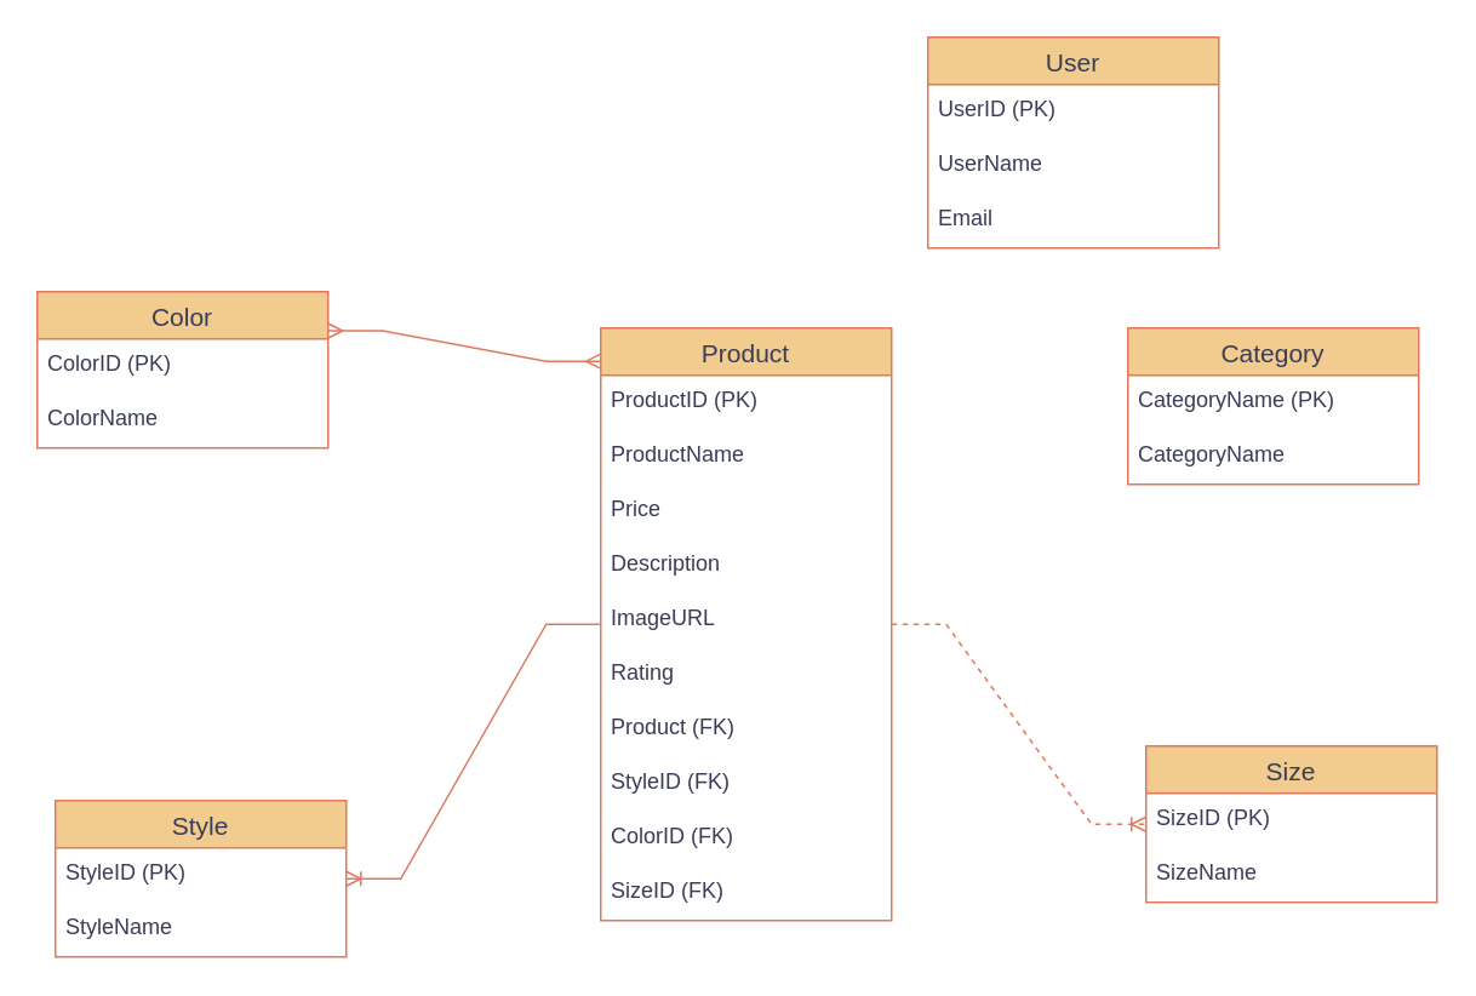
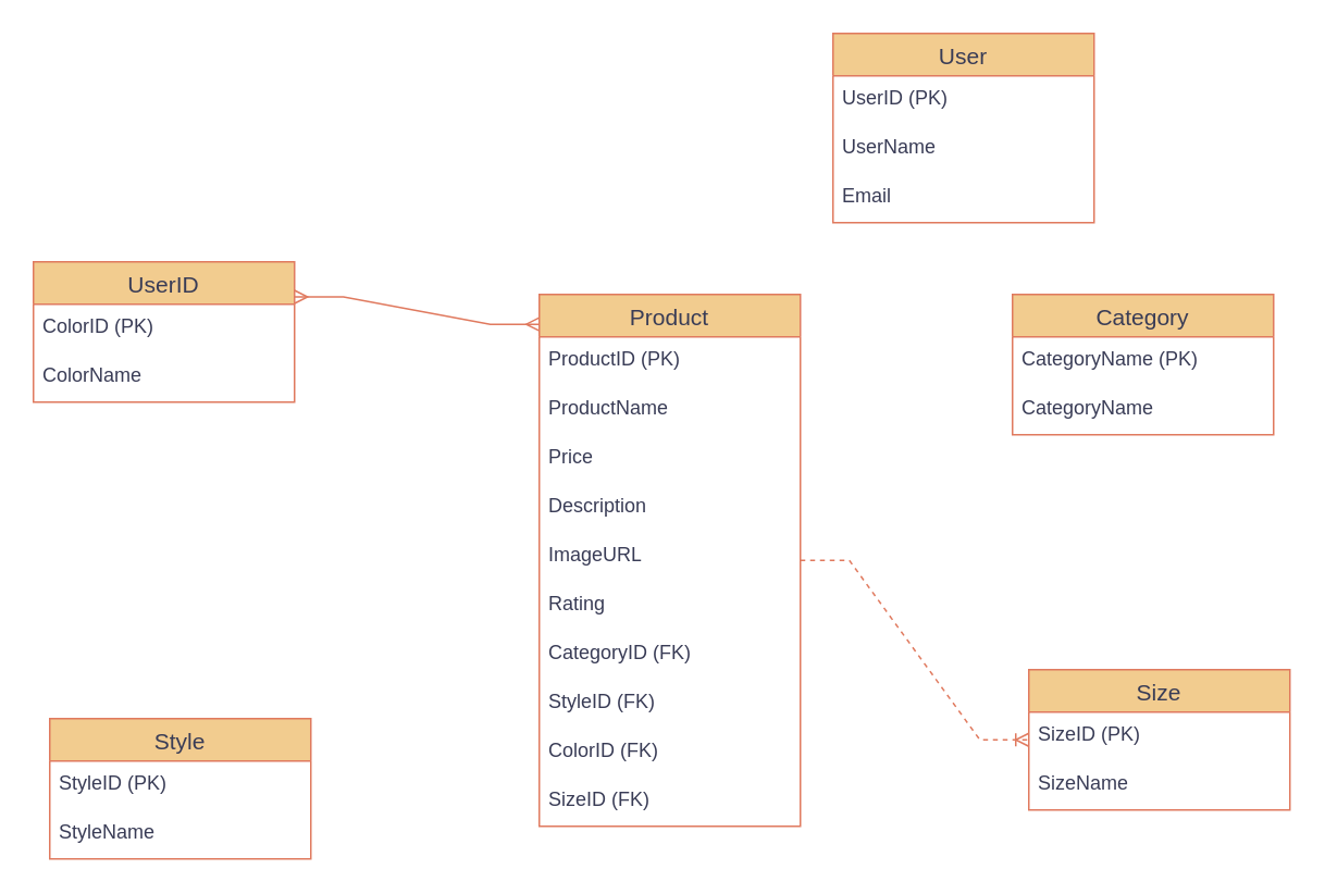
  <mxCell id="0" />
  <mxCell id="1" parent="0" />
- <mxCell id="2" style="edgeStyle=entityRelationEdgeStyle;rounded=0;orthogonalLoop=1;jettySize=auto;html=1;endArrow=ERoneToMany;endFill=0;labelBackgroundColor=none;strokeColor=#E07A5F;fontColor=default;" edge="1" parent="1" source="4" target="18"><mxGeometry relative="1" as="geometry" /></mxCell>
  <mxCell id="3" style="edgeStyle=entityRelationEdgeStyle;rounded=0;orthogonalLoop=1;jettySize=auto;html=1;endArrow=ERoneToMany;endFill=0;labelBackgroundColor=none;strokeColor=#E07A5F;fontColor=default;dashed=1;" edge="1" parent="1" source="4" target="24"><mxGeometry relative="1" as="geometry" /></mxCell>
  <mxCell id="4" value="Product" style="swimlane;fontStyle=0;childLayout=stackLayout;horizontal=1;startSize=26;horizontalStack=0;resizeParent=1;resizeParentMax=0;resizeLast=0;collapsible=1;marginBottom=0;align=center;fontSize=14;labelBackgroundColor=none;fillColor=#F2CC8F;strokeColor=#E07A5F;fontColor=#393C56;" vertex="1" parent="1"><mxGeometry x="330" y="180" width="160" height="326" as="geometry" /></mxCell>
  <mxCell id="5" value="ProductID (PK)" style="text;strokeColor=none;fillColor=none;spacingLeft=4;spacingRight=4;overflow=hidden;rotatable=0;points=[[0,0.5],[1,0.5]];portConstraint=eastwest;fontSize=12;whiteSpace=wrap;html=1;labelBackgroundColor=none;fontColor=#393C56;" vertex="1" parent="4"><mxGeometry y="26" width="160" height="30" as="geometry" /></mxCell>
  <mxCell id="6" value="ProductName" style="text;strokeColor=none;fillColor=none;spacingLeft=4;spacingRight=4;overflow=hidden;rotatable=0;points=[[0,0.5],[1,0.5]];portConstraint=eastwest;fontSize=12;whiteSpace=wrap;html=1;labelBackgroundColor=none;fontColor=#393C56;" vertex="1" parent="4"><mxGeometry y="56" width="160" height="30" as="geometry" /></mxCell>
  <mxCell id="7" value="Price" style="text;strokeColor=none;fillColor=none;spacingLeft=4;spacingRight=4;overflow=hidden;rotatable=0;points=[[0,0.5],[1,0.5]];portConstraint=eastwest;fontSize=12;whiteSpace=wrap;html=1;labelBackgroundColor=none;fontColor=#393C56;" vertex="1" parent="4"><mxGeometry y="86" width="160" height="30" as="geometry" /></mxCell>
  <mxCell id="8" value="Description" style="text;strokeColor=none;fillColor=none;spacingLeft=4;spacingRight=4;overflow=hidden;rotatable=0;points=[[0,0.5],[1,0.5]];portConstraint=eastwest;fontSize=12;whiteSpace=wrap;html=1;labelBackgroundColor=none;fontColor=#393C56;" vertex="1" parent="4"><mxGeometry y="116" width="160" height="30" as="geometry" /></mxCell>
  <mxCell id="9" value="ImageURL" style="text;strokeColor=none;fillColor=none;spacingLeft=4;spacingRight=4;overflow=hidden;rotatable=0;points=[[0,0.5],[1,0.5]];portConstraint=eastwest;fontSize=12;whiteSpace=wrap;html=1;labelBackgroundColor=none;fontColor=#393C56;" vertex="1" parent="4"><mxGeometry y="146" width="160" height="30" as="geometry" /></mxCell>
  <mxCell id="10" value="Rating" style="text;strokeColor=none;fillColor=none;spacingLeft=4;spacingRight=4;overflow=hidden;rotatable=0;points=[[0,0.5],[1,0.5]];portConstraint=eastwest;fontSize=12;whiteSpace=wrap;html=1;labelBackgroundColor=none;fontColor=#393C56;" vertex="1" parent="4"><mxGeometry y="176" width="160" height="30" as="geometry" /></mxCell>
- <mxCell id="11" value="Product (FK)" style="text;strokeColor=none;fillColor=none;spacingLeft=4;spacingRight=4;overflow=hidden;rotatable=0;points=[[0,0.5],[1,0.5]];portConstraint=eastwest;fontSize=12;whiteSpace=wrap;html=1;labelBackgroundColor=none;fontColor=#393C56;" vertex="1" parent="4"><mxGeometry y="206" width="160" height="30" as="geometry" /></mxCell>
+ <mxCell id="11" value="CategoryID (FK)" style="text;strokeColor=none;fillColor=none;spacingLeft=4;spacingRight=4;overflow=hidden;rotatable=0;points=[[0,0.5],[1,0.5]];portConstraint=eastwest;fontSize=12;whiteSpace=wrap;html=1;labelBackgroundColor=none;fontColor=#393C56;" vertex="1" parent="4"><mxGeometry y="206" width="160" height="30" as="geometry" /></mxCell>
  <mxCell id="12" value="StyleID (FK)" style="text;strokeColor=none;fillColor=none;spacingLeft=4;spacingRight=4;overflow=hidden;rotatable=0;points=[[0,0.5],[1,0.5]];portConstraint=eastwest;fontSize=12;whiteSpace=wrap;html=1;labelBackgroundColor=none;fontColor=#393C56;" vertex="1" parent="4"><mxGeometry y="236" width="160" height="30" as="geometry" /></mxCell>
  <mxCell id="13" value="ColorID (FK)" style="text;strokeColor=none;fillColor=none;spacingLeft=4;spacingRight=4;overflow=hidden;rotatable=0;points=[[0,0.5],[1,0.5]];portConstraint=eastwest;fontSize=12;whiteSpace=wrap;html=1;labelBackgroundColor=none;fontColor=#393C56;" vertex="1" parent="4"><mxGeometry y="266" width="160" height="30" as="geometry" /></mxCell>
  <mxCell id="14" value="SizeID (FK)" style="text;strokeColor=none;fillColor=none;spacingLeft=4;spacingRight=4;overflow=hidden;rotatable=0;points=[[0,0.5],[1,0.5]];portConstraint=eastwest;fontSize=12;whiteSpace=wrap;html=1;labelBackgroundColor=none;fontColor=#393C56;" vertex="1" parent="4"><mxGeometry y="296" width="160" height="30" as="geometry" /></mxCell>
  <mxCell id="15" value="Category" style="swimlane;fontStyle=0;childLayout=stackLayout;horizontal=1;startSize=26;horizontalStack=0;resizeParent=1;resizeParentMax=0;resizeLast=0;collapsible=1;marginBottom=0;align=center;fontSize=14;labelBackgroundColor=none;fillColor=#F2CC8F;strokeColor=#E07A5F;fontColor=#393C56;" vertex="1" parent="1"><mxGeometry x="620" y="180" width="160" height="86" as="geometry" /></mxCell>
  <mxCell id="16" value="CategoryName (PK)" style="text;strokeColor=none;fillColor=none;spacingLeft=4;spacingRight=4;overflow=hidden;rotatable=0;points=[[0,0.5],[1,0.5]];portConstraint=eastwest;fontSize=12;whiteSpace=wrap;html=1;labelBackgroundColor=none;fontColor=#393C56;" vertex="1" parent="15"><mxGeometry y="26" width="160" height="30" as="geometry" /></mxCell>
  <mxCell id="17" value="CategoryName" style="text;strokeColor=none;fillColor=none;spacingLeft=4;spacingRight=4;overflow=hidden;rotatable=0;points=[[0,0.5],[1,0.5]];portConstraint=eastwest;fontSize=12;whiteSpace=wrap;html=1;labelBackgroundColor=none;fontColor=#393C56;" vertex="1" parent="15"><mxGeometry y="56" width="160" height="30" as="geometry" /></mxCell>
  <mxCell id="18" value="Style" style="swimlane;fontStyle=0;childLayout=stackLayout;horizontal=1;startSize=26;horizontalStack=0;resizeParent=1;resizeParentMax=0;resizeLast=0;collapsible=1;marginBottom=0;align=center;fontSize=14;labelBackgroundColor=none;fillColor=#F2CC8F;strokeColor=#E07A5F;fontColor=#393C56;" vertex="1" parent="1"><mxGeometry x="30" y="440" width="160" height="86" as="geometry" /></mxCell>
  <mxCell id="19" value="StyleID (PK)" style="text;strokeColor=none;fillColor=none;spacingLeft=4;spacingRight=4;overflow=hidden;rotatable=0;points=[[0,0.5],[1,0.5]];portConstraint=eastwest;fontSize=12;whiteSpace=wrap;html=1;labelBackgroundColor=none;fontColor=#393C56;" vertex="1" parent="18"><mxGeometry y="26" width="160" height="30" as="geometry" /></mxCell>
  <mxCell id="20" value="StyleName" style="text;strokeColor=none;fillColor=none;spacingLeft=4;spacingRight=4;overflow=hidden;rotatable=0;points=[[0,0.5],[1,0.5]];portConstraint=eastwest;fontSize=12;whiteSpace=wrap;html=1;labelBackgroundColor=none;fontColor=#393C56;" vertex="1" parent="18"><mxGeometry y="56" width="160" height="30" as="geometry" /></mxCell>
- <mxCell id="21" value="Color" style="swimlane;fontStyle=0;childLayout=stackLayout;horizontal=1;startSize=26;horizontalStack=0;resizeParent=1;resizeParentMax=0;resizeLast=0;collapsible=1;marginBottom=0;align=center;fontSize=14;labelBackgroundColor=none;fillColor=#F2CC8F;strokeColor=#E07A5F;fontColor=#393C56;" vertex="1" parent="1"><mxGeometry x="20" y="160" width="160" height="86" as="geometry" /></mxCell>
+ <mxCell id="21" value="UserID" style="swimlane;fontStyle=0;childLayout=stackLayout;horizontal=1;startSize=26;horizontalStack=0;resizeParent=1;resizeParentMax=0;resizeLast=0;collapsible=1;marginBottom=0;align=center;fontSize=14;labelBackgroundColor=none;fillColor=#F2CC8F;strokeColor=#E07A5F;fontColor=#393C56;" vertex="1" parent="1"><mxGeometry x="20" y="160" width="160" height="86" as="geometry" /></mxCell>
  <mxCell id="22" value="ColorID (PK)" style="text;strokeColor=none;fillColor=none;spacingLeft=4;spacingRight=4;overflow=hidden;rotatable=0;points=[[0,0.5],[1,0.5]];portConstraint=eastwest;fontSize=12;whiteSpace=wrap;html=1;labelBackgroundColor=none;fontColor=#393C56;" vertex="1" parent="21"><mxGeometry y="26" width="160" height="30" as="geometry" /></mxCell>
  <mxCell id="23" value="ColorName" style="text;strokeColor=none;fillColor=none;spacingLeft=4;spacingRight=4;overflow=hidden;rotatable=0;points=[[0,0.5],[1,0.5]];portConstraint=eastwest;fontSize=12;whiteSpace=wrap;html=1;labelBackgroundColor=none;fontColor=#393C56;" vertex="1" parent="21"><mxGeometry y="56" width="160" height="30" as="geometry" /></mxCell>
  <mxCell id="24" value="Size" style="swimlane;fontStyle=0;childLayout=stackLayout;horizontal=1;startSize=26;horizontalStack=0;resizeParent=1;resizeParentMax=0;resizeLast=0;collapsible=1;marginBottom=0;align=center;fontSize=14;labelBackgroundColor=none;fillColor=#F2CC8F;strokeColor=#E07A5F;fontColor=#393C56;" vertex="1" parent="1"><mxGeometry x="630" y="410" width="160" height="86" as="geometry" /></mxCell>
  <mxCell id="25" value="SizeID (PK)" style="text;strokeColor=none;fillColor=none;spacingLeft=4;spacingRight=4;overflow=hidden;rotatable=0;points=[[0,0.5],[1,0.5]];portConstraint=eastwest;fontSize=12;whiteSpace=wrap;html=1;labelBackgroundColor=none;fontColor=#393C56;" vertex="1" parent="24"><mxGeometry y="26" width="160" height="30" as="geometry" /></mxCell>
  <mxCell id="26" value="SizeName" style="text;strokeColor=none;fillColor=none;spacingLeft=4;spacingRight=4;overflow=hidden;rotatable=0;points=[[0,0.5],[1,0.5]];portConstraint=eastwest;fontSize=12;whiteSpace=wrap;html=1;labelBackgroundColor=none;fontColor=#393C56;" vertex="1" parent="24"><mxGeometry y="56" width="160" height="30" as="geometry" /></mxCell>
  <mxCell id="27" value="User" style="swimlane;fontStyle=0;childLayout=stackLayout;horizontal=1;startSize=26;horizontalStack=0;resizeParent=1;resizeParentMax=0;resizeLast=0;collapsible=1;marginBottom=0;align=center;fontSize=14;labelBackgroundColor=none;fillColor=#F2CC8F;strokeColor=#E07A5F;fontColor=#393C56;" vertex="1" parent="1"><mxGeometry x="510" y="20" width="160" height="116" as="geometry" /></mxCell>
  <mxCell id="28" value="UserID (PK)" style="text;strokeColor=none;fillColor=none;spacingLeft=4;spacingRight=4;overflow=hidden;rotatable=0;points=[[0,0.5],[1,0.5]];portConstraint=eastwest;fontSize=12;whiteSpace=wrap;html=1;labelBackgroundColor=none;fontColor=#393C56;" vertex="1" parent="27"><mxGeometry y="26" width="160" height="30" as="geometry" /></mxCell>
  <mxCell id="29" value="UserName" style="text;strokeColor=none;fillColor=none;spacingLeft=4;spacingRight=4;overflow=hidden;rotatable=0;points=[[0,0.5],[1,0.5]];portConstraint=eastwest;fontSize=12;whiteSpace=wrap;html=1;labelBackgroundColor=none;fontColor=#393C56;" vertex="1" parent="27"><mxGeometry y="56" width="160" height="30" as="geometry" /></mxCell>
  <mxCell id="30" value="Email" style="text;strokeColor=none;fillColor=none;spacingLeft=4;spacingRight=4;overflow=hidden;rotatable=0;points=[[0,0.5],[1,0.5]];portConstraint=eastwest;fontSize=12;whiteSpace=wrap;html=1;labelBackgroundColor=none;fontColor=#393C56;" vertex="1" parent="27"><mxGeometry y="86" width="160" height="30" as="geometry" /></mxCell>
  <mxCell id="31" value="" style="edgeStyle=entityRelationEdgeStyle;fontSize=12;html=1;endArrow=ERmany;startArrow=ERmany;rounded=0;exitX=1;exitY=0.25;exitDx=0;exitDy=0;entryX=0;entryY=0.056;entryDx=0;entryDy=0;entryPerimeter=0;labelBackgroundColor=none;strokeColor=#E07A5F;fontColor=default;" edge="1" parent="1" source="21" target="4"><mxGeometry width="100" height="100" relative="1" as="geometry"><mxPoint x="350" y="380" as="sourcePoint" /><mxPoint x="450" y="280" as="targetPoint" /></mxGeometry></mxCell>
